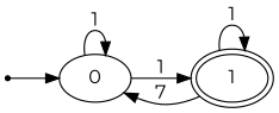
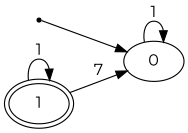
  digraph {
    fontname=Montserrat
    rankdir=LR
    node [fontname=Montserrat]
    edge [fontname=Montserrat]
    F0 [shape=point]
    0
    1 [peripheries=2]
    F0 -> 0
    0 -> 0 [label=1]
-   0 -> 1 [label=1]
    1 -> 0 [label=7]
    1 -> 1 [label=1]
  }
